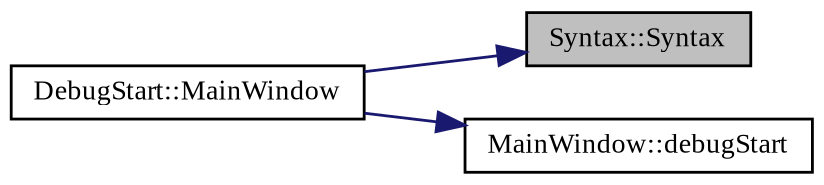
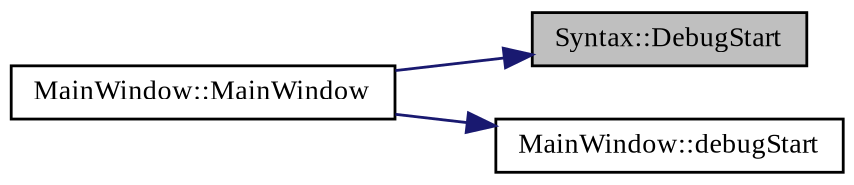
  digraph {
    fontname="Liberation Serif"
    rankdir=RL
    node [color=black fillcolor=white fontname="Liberation Serif" fontsize=10 shape=record style=filled]
    edge [color=midnightblue dir=back fontname="Liberation Serif" fontsize=10 labelfontname=Helvetica labelfontsize=10 style=solid]
-   n1 [fillcolor=grey75 fontcolor=black height=0.2 label="Syntax::Syntax" width=0.4]
-   n2 [height=0.2 label="DebugStart::MainWindow" width=0.4]
+   n1 [fillcolor=grey75 fontcolor=black height=0.2 label="Syntax::DebugStart" width=0.4]
+   n2 [height=0.2 label="MainWindow::MainWindow" width=0.4]
    n3 [height=0.2 label="MainWindow::debugStart" width=0.4]
    n1 -> n2
    n3 -> n2
  }
